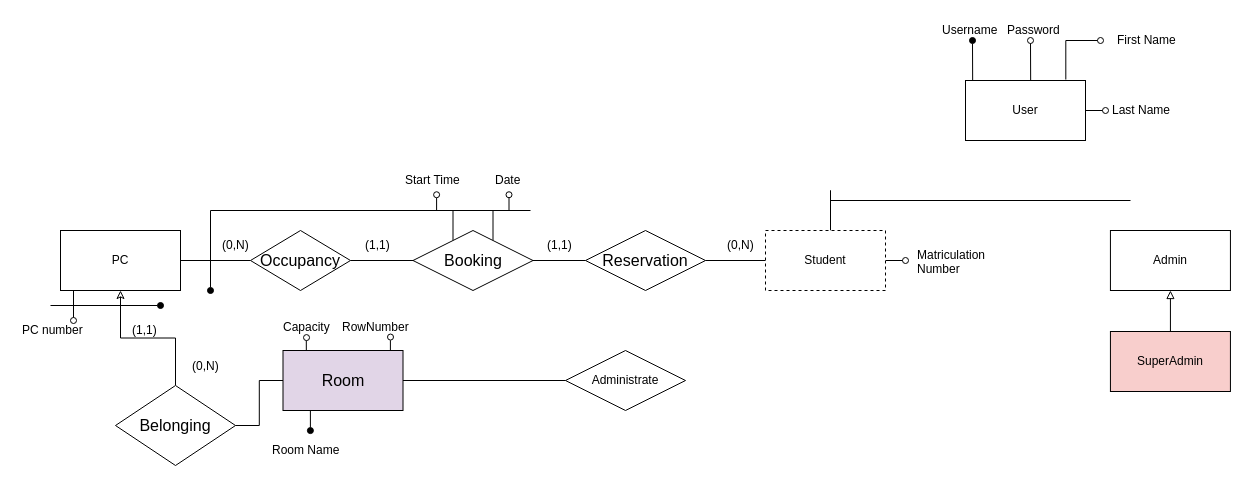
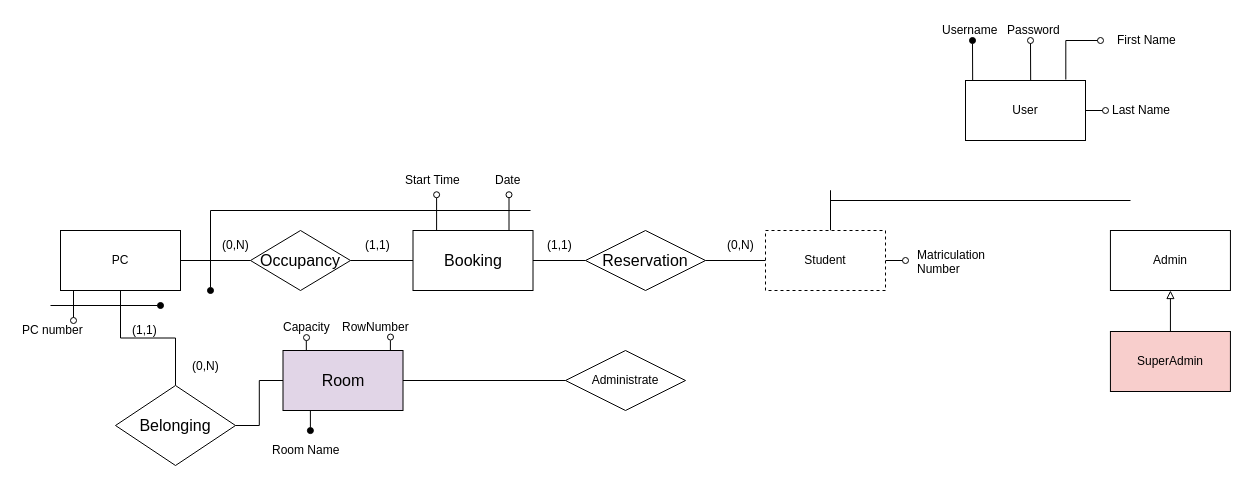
  <mxCell id="0" />
  <mxCell id="1" parent="0" />
  <mxCell id="2" style="rounded=0;whiteSpace=wrap;html=1;" value="Admin" parent="1" vertex="1"><mxGeometry width="120" height="60" as="geometry" y="230" x="1109.929" /></mxCell>
  <mxCell id="3" style="edgeStyle=orthogonalEdgeStyle;rounded=0;orthogonalLoop=1;jettySize=auto;html=1;exitX=1;exitY=0.5;exitDx=0;exitDy=0;startArrow=none;startFill=0;endArrow=oval;endFill=0;" parent="1" edge="1" source="6"><mxGeometry as="geometry" relative="1"><mxPoint as="targetPoint" y="260.286" x="905" /></mxGeometry></mxCell>
  <mxCell id="4" style="edgeStyle=orthogonalEdgeStyle;rounded=0;orthogonalLoop=1;jettySize=auto;html=1;entryX=1;entryY=0.5;entryDx=0;entryDy=0;endArrow=none;endFill=0;" parent="1" edge="1" source="6" target="19"><mxGeometry as="geometry" relative="1" /></mxCell>
  <mxCell id="5" style="edgeStyle=orthogonalEdgeStyle;rounded=0;orthogonalLoop=1;jettySize=auto;html=1;endArrow=none;endFill=0;" parent="1" edge="1" source="6"><mxGeometry as="geometry" relative="1"><mxPoint as="targetPoint" y="200" x="830" /><Array as="points"><mxPoint y="190" x="830" /></Array></mxGeometry></mxCell>
  <mxCell id="6" style="rounded=0;whiteSpace=wrap;html=1;dashed=1;" value="Student" parent="1" vertex="1"><mxGeometry width="120" height="60" as="geometry" y="230" x="765" /></mxCell>
  <mxCell id="7" style="edgeStyle=orthogonalEdgeStyle;rounded=0;orthogonalLoop=1;jettySize=auto;html=1;exitX=1;exitY=0.5;exitDx=0;exitDy=0;entryX=0;entryY=0.5;entryDx=0;entryDy=0;endArrow=none;endFill=0;" parent="1" edge="1" source="9" target="18"><mxGeometry as="geometry" relative="1" /></mxCell>
  <mxCell id="8" style="edgeStyle=orthogonalEdgeStyle;rounded=0;orthogonalLoop=1;jettySize=auto;html=1;exitX=0.25;exitY=1;exitDx=0;exitDy=0;startArrow=none;startFill=0;endArrow=oval;endFill=0;" parent="1" edge="1" source="9"><mxGeometry as="geometry" relative="1"><mxPoint as="targetPoint" y="320" x="73" /><Array as="points"><mxPoint y="290" x="73" /></Array></mxGeometry></mxCell>
  <mxCell id="9" style="rounded=0;whiteSpace=wrap;html=1;" value="PC" parent="1" vertex="1"><mxGeometry width="120" height="60" as="geometry" y="230" x="60" /></mxCell>
  <mxCell id="10" style="text;html=1;resizable=0;points=[];autosize=1;align=left;verticalAlign=top;spacingTop=-4;" value="&lt;div&gt;Matriculation &lt;br&gt;&lt;/div&gt;&lt;div&gt;Number&lt;/div&gt;" parent="1" vertex="1"><mxGeometry width="80" height="30" as="geometry" y="245" x="915" /></mxCell>
  <mxCell id="11" style="text;html=1;resizable=0;points=[];autosize=1;align=left;verticalAlign=top;spacingTop=-4;" value="PC number" parent="1" vertex="1"><mxGeometry width="80" height="20" as="geometry" y="320" x="20" /></mxCell>
  <mxCell id="12" style="endArrow=oval;html=1;endFill=1;" value="" parent="1" edge="1"><mxGeometry width="50" height="50" as="geometry" relative="1"><mxPoint as="sourcePoint" y="305" x="50" /><mxPoint as="targetPoint" y="305" x="160" /><Array as="points" /></mxGeometry></mxCell>
  <mxCell id="13" style="edgeStyle=orthogonalEdgeStyle;rounded=0;orthogonalLoop=1;jettySize=auto;html=1;entryX=0;entryY=0.5;entryDx=0;entryDy=0;endArrow=none;endFill=0;" parent="1" edge="1" source="16" target="19"><mxGeometry as="geometry" relative="1" /></mxCell>
  <mxCell id="14" style="edgeStyle=orthogonalEdgeStyle;rounded=0;orthogonalLoop=1;jettySize=auto;html=1;exitX=0.25;exitY=0;exitDx=0;exitDy=0;entryX=0.48;entryY=1.212;entryDx=0;entryDy=0;entryPerimeter=0;endArrow=oval;endFill=0;" parent="1" edge="1" source="16" target="20"><mxGeometry as="geometry" relative="1" /></mxCell>
  <mxCell id="15" style="edgeStyle=orthogonalEdgeStyle;rounded=0;orthogonalLoop=1;jettySize=auto;html=1;exitX=0.75;exitY=0;exitDx=0;exitDy=0;entryX=0.4;entryY=1.212;entryDx=0;entryDy=0;entryPerimeter=0;endArrow=oval;endFill=0;" parent="1" edge="1" source="16" target="21"><mxGeometry as="geometry" relative="1" /></mxCell>
- <mxCell id="16" style="rhombus;whiteSpace=wrap;html=1;" value="&lt;font style=&quot;font-size: 16px&quot;&gt;Booking&lt;/font&gt;" parent="1" vertex="1"><mxGeometry width="120" height="60" as="geometry" y="230" x="412.5" /></mxCell>
+ <mxCell id="16" style="rounded=0;whiteSpace=wrap;html=1;" value="&lt;font style=&quot;font-size: 16px&quot;&gt;Booking&lt;/font&gt;" parent="1" vertex="1"><mxGeometry width="120" height="60" as="geometry" y="230" x="412.5" /></mxCell>
  <mxCell id="17" style="edgeStyle=orthogonalEdgeStyle;rounded=0;orthogonalLoop=1;jettySize=auto;html=1;entryX=0;entryY=0.5;entryDx=0;entryDy=0;endArrow=none;endFill=0;" parent="1" edge="1" source="18" target="16"><mxGeometry as="geometry" relative="1" /></mxCell>
  <mxCell id="18" style="rhombus;whiteSpace=wrap;html=1;" value="&lt;font style=&quot;font-size: 16px&quot;&gt;Occupancy&lt;/font&gt;" parent="1" vertex="1"><mxGeometry width="100" height="60" as="geometry" y="230" x="250" /></mxCell>
  <mxCell id="19" style="rhombus;whiteSpace=wrap;html=1;" value="&lt;font style=&quot;font-size: 16px&quot;&gt;Reservation&lt;/font&gt;" parent="1" vertex="1"><mxGeometry width="120" height="60" as="geometry" y="230" x="585" /></mxCell>
  <mxCell id="20" style="text;html=1;resizable=0;points=[];autosize=1;align=left;verticalAlign=top;spacingTop=-4;" value="Start Time" parent="1" vertex="1"><mxGeometry width="70" height="20" as="geometry" y="170" x="402.5" /></mxCell>
  <mxCell id="21" style="text;html=1;resizable=0;points=[];autosize=1;align=left;verticalAlign=top;spacingTop=-4;" value="Date" parent="1" vertex="1"><mxGeometry width="40" height="20" as="geometry" y="170" x="492.5" /></mxCell>
  <mxCell id="22" style="endArrow=none;html=1;" value="" parent="1" edge="1"><mxGeometry width="50" height="50" as="geometry" relative="1"><mxPoint as="sourcePoint" y="210" x="210" /><mxPoint as="targetPoint" y="210" x="530" /></mxGeometry></mxCell>
  <mxCell id="23" style="endArrow=none;html=1;endFill=0;startArrow=oval;startFill=1;" value="" parent="1" edge="1"><mxGeometry width="50" height="50" as="geometry" relative="1"><mxPoint as="sourcePoint" y="290" x="210" /><mxPoint as="targetPoint" y="210" x="210" /></mxGeometry></mxCell>
  <mxCell id="24" style="text;html=1;resizable=0;points=[];autosize=1;align=left;verticalAlign=top;spacingTop=-4;" value="(1,1)" parent="1" vertex="1"><mxGeometry width="40" height="20" as="geometry" y="235" x="362.5" /></mxCell>
  <mxCell id="25" style="text;html=1;resizable=0;points=[];autosize=1;align=left;verticalAlign=top;spacingTop=-4;" value="(0,N)" parent="1" vertex="1"><mxGeometry width="40" height="20" as="geometry" y="235" x="220" /></mxCell>
  <mxCell id="26" style="text;html=1;resizable=0;points=[];autosize=1;align=left;verticalAlign=top;spacingTop=-4;" value="(0,N)" parent="1" vertex="1"><mxGeometry width="40" height="20" as="geometry" y="235" x="725" /></mxCell>
  <mxCell id="27" style="text;html=1;resizable=0;points=[];autosize=1;align=left;verticalAlign=top;spacingTop=-4;" value="(1,1)" parent="1" vertex="1"><mxGeometry width="40" height="20" as="geometry" y="235" x="545" /></mxCell>
- <mxCell id="28" style="edgeStyle=orthogonalEdgeStyle;rounded=0;orthogonalLoop=1;jettySize=auto;html=1;exitX=0.5;exitY=0;exitDx=0;exitDy=0;entryX=0.5;entryY=1;entryDx=0;entryDy=0;startArrow=none;startFill=0;endArrow=classic;endFill=0;" parent="1" edge="1" source="29" target="9"><mxGeometry as="geometry" relative="1" /></mxCell>
+ <mxCell id="28" style="edgeStyle=orthogonalEdgeStyle;rounded=0;orthogonalLoop=1;jettySize=auto;html=1;exitX=0.5;exitY=0;exitDx=0;exitDy=0;entryX=0.5;entryY=1;entryDx=0;entryDy=0;startArrow=none;startFill=0;endArrow=none;endFill=0;" parent="1" edge="1" source="29" target="9"><mxGeometry as="geometry" relative="1" /></mxCell>
  <mxCell id="29" style="rhombus;whiteSpace=wrap;html=1;" value="&lt;font style=&quot;font-size: 16px&quot;&gt;Belonging&lt;/font&gt;" parent="1" vertex="1"><mxGeometry x="115" y="385" width="120" height="80" as="geometry" /></mxCell>
  <mxCell id="30" style="edgeStyle=orthogonalEdgeStyle;rounded=0;orthogonalLoop=1;jettySize=auto;html=1;exitX=0;exitY=0.5;exitDx=0;exitDy=0;entryX=1;entryY=0.5;entryDx=0;entryDy=0;startArrow=none;startFill=0;endArrow=none;endFill=0;" parent="1" edge="1" source="33" target="29"><mxGeometry as="geometry" relative="1" /></mxCell>
  <mxCell id="31" style="edgeStyle=orthogonalEdgeStyle;rounded=0;orthogonalLoop=1;jettySize=auto;html=1;exitX=0.895;exitY=0;exitDx=0;exitDy=0;startArrow=none;startFill=0;endArrow=oval;endFill=0;exitPerimeter=0;entryX=0.625;entryY=0.978;entryDx=0;entryDy=0;entryPerimeter=0;" parent="1" edge="1" source="33" target="35"><mxGeometry as="geometry" relative="1"><mxPoint as="targetPoint" y="320" x="372" /><Array as="points"><mxPoint y="340" x="390" /></Array></mxGeometry></mxCell>
  <mxCell id="32" style="edgeStyle=orthogonalEdgeStyle;rounded=0;orthogonalLoop=1;jettySize=auto;html=1;exitX=0.25;exitY=1;exitDx=0;exitDy=0;startArrow=none;startFill=0;endArrow=oval;endFill=1;" parent="1" edge="1" source="33"><mxGeometry as="geometry" relative="1"><mxPoint as="targetPoint" y="430.103" x="309.897" /></mxGeometry></mxCell>
  <mxCell id="33" style="rounded=0;whiteSpace=wrap;html=1;fillColor=#e1d5e7;" value="&lt;font style=&quot;font-size: 16px&quot;&gt;Room&lt;/font&gt;" parent="1" vertex="1"><mxGeometry width="120" height="60" as="geometry" y="350" x="282.5" /></mxCell>
  <mxCell id="34" style="text;html=1;resizable=0;points=[];autosize=1;align=left;verticalAlign=top;spacingTop=-4;" value="Capacity" parent="1" vertex="1"><mxGeometry width="60" height="20" as="geometry" y="317" x="281" /></mxCell>
  <mxCell id="35" style="text;html=1;resizable=0;points=[];autosize=1;align=left;verticalAlign=top;spacingTop=-4;" value="RowNumber" parent="1" vertex="1"><mxGeometry width="80" height="20" as="geometry" y="317" x="340" /></mxCell>
  <mxCell id="36" style="text;html=1;resizable=0;points=[];autosize=1;align=left;verticalAlign=top;spacingTop=-4;" value="(1,1)" parent="1" vertex="1"><mxGeometry width="40" height="20" as="geometry" y="320" x="130" /></mxCell>
  <mxCell id="37" style="text;html=1;resizable=0;points=[];autosize=1;align=left;verticalAlign=top;spacingTop=-4;" value="Room Name" parent="1" vertex="1"><mxGeometry width="80" height="20" as="geometry" y="440" x="270" /></mxCell>
  <mxCell id="38" style="text;html=1;resizable=0;points=[];autosize=1;align=left;verticalAlign=top;spacingTop=-4;" value="(0,N)" parent="1" vertex="1"><mxGeometry width="40" height="20" as="geometry" y="356" x="190" /></mxCell>
  <mxCell id="39" style="rhombus;whiteSpace=wrap;html=1;" value="Administrate" parent="1" vertex="1"><mxGeometry width="120" height="60" as="geometry" y="350" x="565" /></mxCell>
  <mxCell id="40" style="edgeStyle=orthogonalEdgeStyle;rounded=0;orthogonalLoop=1;jettySize=auto;html=1;exitX=0.895;exitY=0;exitDx=0;exitDy=0;startArrow=none;startFill=0;endArrow=oval;endFill=0;exitPerimeter=0;entryX=0.625;entryY=0.978;entryDx=0;entryDy=0;entryPerimeter=0;" parent="1" edge="1"><mxGeometry as="geometry" relative="1"><mxPoint as="targetPoint" y="337.083" x="306.029" /><mxPoint as="sourcePoint" y="350.481" x="305.835" /><Array as="points"><mxPoint y="340.5" x="306" /></Array></mxGeometry></mxCell>
  <mxCell id="41" style="edgeStyle=orthogonalEdgeStyle;rounded=0;orthogonalLoop=1;jettySize=auto;html=1;entryX=0.5;entryY=1;entryDx=0;entryDy=0;endArrow=block;endFill=0;" parent="1" edge="1" source="42" target="2"><mxGeometry as="geometry" relative="1" /></mxCell>
  <mxCell id="42" style="rounded=0;whiteSpace=wrap;html=1;fillColor=#f8cecc;" value="SuperAdmin" parent="1" vertex="1"><mxGeometry width="120" height="60" as="geometry" y="331" x="1109.929" /></mxCell>
  <mxCell id="43" style="edgeStyle=orthogonalEdgeStyle;rounded=0;orthogonalLoop=1;jettySize=auto;html=1;exitX=0.25;exitY=0;exitDx=0;exitDy=0;endArrow=oval;endFill=1;startArrow=none;startFill=0;" parent="1" edge="1"><mxGeometry as="geometry" relative="1"><mxPoint as="targetPoint" y="40" x="972" /><mxPoint as="sourcePoint" y="79.862" x="972.172" /></mxGeometry></mxCell>
  <mxCell id="44" style="edgeStyle=orthogonalEdgeStyle;rounded=0;orthogonalLoop=1;jettySize=auto;html=1;exitX=0.75;exitY=0;exitDx=0;exitDy=0;startArrow=none;startFill=0;endArrow=oval;endFill=0;" parent="1" edge="1"><mxGeometry as="geometry" relative="1"><mxPoint as="targetPoint" y="40" x="1030" /><mxPoint as="sourcePoint" y="79.862" x="1030.172" /></mxGeometry></mxCell>
  <mxCell id="45" style="edgeStyle=orthogonalEdgeStyle;rounded=0;orthogonalLoop=1;jettySize=auto;html=1;exitX=0.836;exitY=-0.016;exitDx=0;exitDy=0;startArrow=none;startFill=0;endArrow=oval;endFill=0;exitPerimeter=0;" parent="1" edge="1" source="47"><mxGeometry as="geometry" relative="1"><mxPoint as="targetPoint" y="40" x="1100" /><Array as="points"><mxPoint y="40" x="1066" /></Array></mxGeometry></mxCell>
  <mxCell id="46" style="edgeStyle=orthogonalEdgeStyle;rounded=0;orthogonalLoop=1;jettySize=auto;html=1;exitX=1;exitY=0.5;exitDx=0;exitDy=0;startArrow=none;startFill=0;endArrow=oval;endFill=0;" parent="1" edge="1" source="47"><mxGeometry as="geometry" relative="1"><mxPoint as="targetPoint" y="110" x="1105" /></mxGeometry></mxCell>
  <mxCell id="47" style="rounded=0;whiteSpace=wrap;html=1;" value="User" parent="1" vertex="1"><mxGeometry width="120" height="60" as="geometry" y="80" x="965" /></mxCell>
  <mxCell id="48" style="text;html=1;resizable=0;points=[];autosize=1;align=left;verticalAlign=top;spacingTop=-4;" value="Username" parent="1" vertex="1"><mxGeometry width="70" height="20" as="geometry" y="20" x="940" /></mxCell>
  <mxCell id="49" style="text;html=1;resizable=0;points=[];autosize=1;align=left;verticalAlign=top;spacingTop=-4;" value="Password" parent="1" vertex="1"><mxGeometry width="70" height="20" as="geometry" y="20" x="1005" /></mxCell>
  <mxCell id="50" style="text;html=1;resizable=0;points=[];autosize=1;align=left;verticalAlign=top;spacingTop=-4;" value="First Name" parent="1" vertex="1"><mxGeometry width="80" height="20" as="geometry" y="30" x="1115" /></mxCell>
  <mxCell id="51" style="endArrow=none;html=1;entryX=0;entryY=0.5;entryDx=0;entryDy=0;exitX=1;exitY=0.5;exitDx=0;exitDy=0;" value="" parent="1" edge="1" source="33" target="39"><mxGeometry width="50" height="50" as="geometry" relative="1"><mxPoint as="sourcePoint" y="530" x="240" /><mxPoint as="targetPoint" y="480" x="290" /></mxGeometry></mxCell>
  <mxCell id="52" style="text;html=1;resizable=0;points=[];autosize=1;align=left;verticalAlign=top;spacingTop=-4;" value="Last Name" parent="1" vertex="1"><mxGeometry width="70" height="20" as="geometry" y="100" x="1110" /></mxCell>
  <mxCell id="53" style="endArrow=none;html=1;" value="" parent="1" edge="1"><mxGeometry width="50" height="50" as="geometry" relative="1"><mxPoint as="sourcePoint" y="200" x="830" /><mxPoint as="targetPoint" y="200" x="1130" /></mxGeometry></mxCell>
